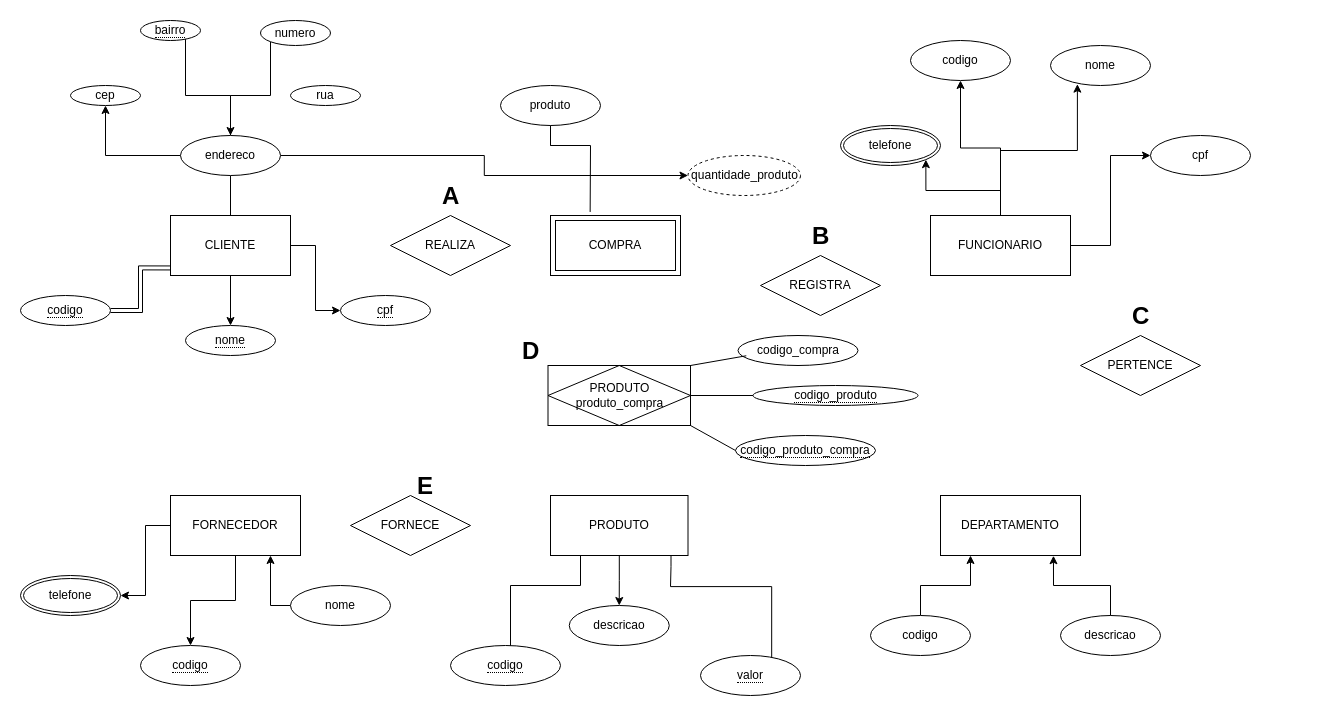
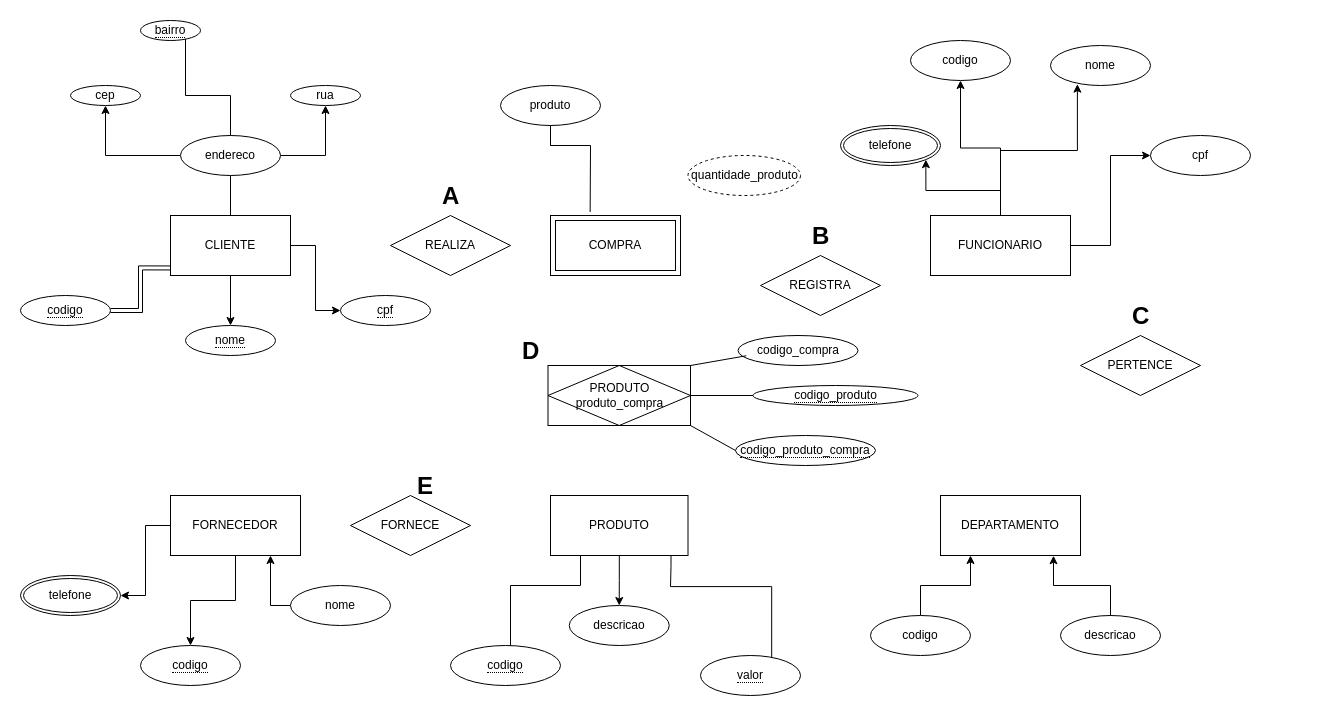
  <mxCell id="0" />
  <mxCell id="1" parent="0" />
  <mxCell id="2" style="edgeStyle=orthogonalEdgeStyle;rounded=0;orthogonalLoop=1;jettySize=auto;html=1;entryX=0.5;entryY=0;entryDx=0;entryDy=0;" edge="1" parent="1" source="4" target="34"><mxGeometry relative="1" as="geometry" /></mxCell>
  <mxCell id="3" style="edgeStyle=orthogonalEdgeStyle;rounded=0;orthogonalLoop=1;jettySize=auto;html=1;entryX=0;entryY=0.5;entryDx=0;entryDy=0;" edge="1" parent="1" source="4" target="35"><mxGeometry relative="1" as="geometry" /></mxCell>
  <mxCell id="4" value="CLIENTE" style="rounded=0;whiteSpace=wrap;html=1;" vertex="1" parent="1"><mxGeometry x="170" y="215" width="120" height="60" as="geometry" /></mxCell>
  <mxCell id="5" value="COMPRA" style="shape=ext;margin=3;double=1;whiteSpace=wrap;html=1;align=center;" vertex="1" parent="1"><mxGeometry x="550" y="215" width="130" height="60" as="geometry" /></mxCell>
  <mxCell id="6" style="edgeStyle=orthogonalEdgeStyle;rounded=0;orthogonalLoop=1;jettySize=auto;html=1;entryX=0;entryY=0.5;entryDx=0;entryDy=0;" edge="1" parent="1" source="9" target="38"><mxGeometry relative="1" as="geometry" /></mxCell>
  <mxCell id="7" style="edgeStyle=orthogonalEdgeStyle;rounded=0;orthogonalLoop=1;jettySize=auto;html=1;entryX=1;entryY=1;entryDx=0;entryDy=0;" edge="1" parent="1" source="9" target="39"><mxGeometry relative="1" as="geometry" /></mxCell>
  <mxCell id="8" style="edgeStyle=orthogonalEdgeStyle;rounded=0;orthogonalLoop=1;jettySize=auto;html=1;entryX=0.5;entryY=1;entryDx=0;entryDy=0;" edge="1" parent="1" source="9" target="40"><mxGeometry relative="1" as="geometry" /></mxCell>
  <mxCell id="9" value="FUNCIONARIO" style="whiteSpace=wrap;html=1;align=center;" vertex="1" parent="1"><mxGeometry x="930" y="215" width="140" height="60" as="geometry" /></mxCell>
  <mxCell id="10" style="edgeStyle=orthogonalEdgeStyle;rounded=0;orthogonalLoop=1;jettySize=auto;html=1;" edge="1" parent="1" source="12" target="43"><mxGeometry relative="1" as="geometry" /></mxCell>
  <mxCell id="11" style="edgeStyle=orthogonalEdgeStyle;rounded=0;orthogonalLoop=1;jettySize=auto;html=1;entryX=1;entryY=0.5;entryDx=0;entryDy=0;" edge="1" parent="1" source="12" target="42"><mxGeometry relative="1" as="geometry" /></mxCell>
  <mxCell id="12" value="FORNECEDOR" style="whiteSpace=wrap;html=1;align=center;" vertex="1" parent="1"><mxGeometry x="170" y="495" width="130" height="60" as="geometry" /></mxCell>
  <mxCell id="13" style="edgeStyle=orthogonalEdgeStyle;rounded=0;orthogonalLoop=1;jettySize=auto;html=1;" edge="1" parent="1" source="16"><mxGeometry relative="1" as="geometry"><mxPoint x="510" y="655" as="targetPoint" /><Array as="points"><mxPoint x="580" y="585" /><mxPoint x="510" y="585" /></Array></mxGeometry></mxCell>
  <mxCell id="14" style="edgeStyle=orthogonalEdgeStyle;rounded=0;orthogonalLoop=1;jettySize=auto;html=1;exitX=0.804;exitY=0.981;exitDx=0;exitDy=0;exitPerimeter=0;" edge="1" parent="1"><mxGeometry relative="1" as="geometry"><mxPoint x="670.51" y="555" as="sourcePoint" /><mxPoint x="771.18" y="666.14" as="targetPoint" /><Array as="points"><mxPoint x="670.96" y="566.14" /><mxPoint x="669.96" y="586.14" /><mxPoint x="770.96" y="586.14" /></Array></mxGeometry></mxCell>
  <mxCell id="15" style="edgeStyle=orthogonalEdgeStyle;rounded=0;orthogonalLoop=1;jettySize=auto;html=1;" edge="1" parent="1" source="16" target="48"><mxGeometry relative="1" as="geometry" /></mxCell>
  <mxCell id="16" value="PRODUTO" style="whiteSpace=wrap;html=1;align=center;" vertex="1" parent="1"><mxGeometry x="550" y="495" width="137.5" height="60" as="geometry" /></mxCell>
  <mxCell id="17" value="DEPARTAMENTO" style="whiteSpace=wrap;html=1;align=center;" vertex="1" parent="1"><mxGeometry x="940" y="495" width="140" height="60" as="geometry" /></mxCell>
  <mxCell id="18" value="" style="endArrow=none;html=1;rounded=0;" edge="1" parent="1" source="4"><mxGeometry relative="1" as="geometry"><mxPoint y="55" as="sourcePoint" x="230" /><mxPoint y="175" as="targetPoint" x="230" /></mxGeometry></mxCell>
  <mxCell id="19" style="edgeStyle=orthogonalEdgeStyle;rounded=0;orthogonalLoop=1;jettySize=auto;html=1;entryX=0.5;entryY=1;entryDx=0;entryDy=0;" edge="1" parent="1" source="22" target="28"><mxGeometry relative="1" as="geometry"><Array as="points"><mxPoint y="95" x="230" /><mxPoint x="185" y="95" /><mxPoint x="185" y="35" /></Array></mxGeometry></mxCell>
- <mxCell id="20" style="edgeStyle=orthogonalEdgeStyle;rounded=0;orthogonalLoop=1;jettySize=auto;html=1;" edge="1" parent="1" source="22" target="23"><mxGeometry relative="1" as="geometry" /></mxCell>
+ <mxCell id="20" style="edgeStyle=orthogonalEdgeStyle;rounded=0;orthogonalLoop=1;jettySize=auto;html=1;" edge="1" parent="1" source="22" target="31"><mxGeometry relative="1" as="geometry" /></mxCell>
  <mxCell id="21" style="edgeStyle=orthogonalEdgeStyle;rounded=0;orthogonalLoop=1;jettySize=auto;html=1;" edge="1" parent="1" source="22" target="27"><mxGeometry relative="1" as="geometry" /></mxCell>
  <mxCell id="22" value="endereco" style="ellipse;whiteSpace=wrap;html=1;align=center;" vertex="1" parent="1"><mxGeometry x="180" y="135" width="100" height="40" as="geometry" /></mxCell>
  <mxCell id="23" value="quantidade_produto" style="ellipse;whiteSpace=wrap;html=1;align=center;dashed=1;" vertex="1" parent="1"><mxGeometry x="687.5" y="155" width="112.5" height="40" as="geometry" /></mxCell>
  <mxCell id="24" value="" style="endArrow=none;html=1;rounded=0;entryX=0.305;entryY=-0.059;entryDx=0;entryDy=0;entryPerimeter=0;" edge="1" parent="1" target="5"><mxGeometry relative="1" as="geometry"><mxPoint x="590" y="145" as="sourcePoint" /><mxPoint x="590" y="205" as="targetPoint" /></mxGeometry></mxCell>
  <mxCell id="25" value="" style="endArrow=none;html=1;rounded=0;" edge="1" parent="1"><mxGeometry relative="1" as="geometry"><mxPoint x="550" y="145" as="sourcePoint" /><mxPoint x="590" y="145" as="targetPoint" /><Array as="points"><mxPoint x="550" y="105" /><mxPoint x="550" y="145" /></Array></mxGeometry></mxCell>
  <mxCell id="26" value="produto" style="ellipse;whiteSpace=wrap;html=1;align=center;" vertex="1" parent="1"><mxGeometry x="500" y="85" width="100" height="40" as="geometry" /></mxCell>
  <mxCell id="27" value="cep" style="ellipse;whiteSpace=wrap;html=1;align=center;" vertex="1" parent="1"><mxGeometry x="70" y="85" width="70" height="20" as="geometry" /></mxCell>
  <mxCell id="28" value="&lt;span style=&quot;border-bottom: 1px dotted&quot;&gt;bairro&lt;/span&gt;" style="ellipse;whiteSpace=wrap;html=1;align=center;" vertex="1" parent="1"><mxGeometry x="140" y="20" width="60" height="20" as="geometry" /></mxCell>
- <mxCell id="29" style="edgeStyle=orthogonalEdgeStyle;rounded=0;orthogonalLoop=1;jettySize=auto;html=1;entryX=0.5;entryY=0;entryDx=0;entryDy=0;" edge="1" parent="1" source="30" target="22"><mxGeometry relative="1" as="geometry"><Array as="points"><mxPoint x="270" y="95" /><mxPoint y="95" x="230" /></Array></mxGeometry></mxCell>
- <mxCell id="30" value="numero" style="ellipse;whiteSpace=wrap;html=1;align=center;" vertex="1" parent="1"><mxGeometry x="260" y="20" width="70" height="25" as="geometry" /></mxCell>
  <mxCell id="31" value="rua" style="ellipse;whiteSpace=wrap;html=1;align=center;" vertex="1" parent="1"><mxGeometry x="290" y="85" width="70" height="20" as="geometry" /></mxCell>
  <mxCell id="32" style="edgeStyle=orthogonalEdgeStyle;rounded=0;orthogonalLoop=1;jettySize=auto;html=1;entryX=0.001;entryY=0.874;entryDx=0;entryDy=0;entryPerimeter=0;shape=link;" edge="1" parent="1" source="33" target="4"><mxGeometry relative="1" as="geometry"><mxPoint x="140" y="285" as="targetPoint" /></mxGeometry></mxCell>
  <mxCell id="33" value="&lt;span style=&quot;border-bottom: 1px dotted&quot;&gt;codigo&lt;/span&gt;" style="ellipse;whiteSpace=wrap;html=1;align=center;" vertex="1" parent="1"><mxGeometry x="20" y="295" width="90" height="30" as="geometry" /></mxCell>
  <mxCell id="34" value="&lt;span style=&quot;border-bottom: 1px dotted&quot;&gt;nome&lt;/span&gt;" style="ellipse;whiteSpace=wrap;html=1;align=center;" vertex="1" parent="1"><mxGeometry x="185" y="325" width="90" height="30" as="geometry" /></mxCell>
  <mxCell id="35" value="&lt;span style=&quot;border-bottom: 1px dotted&quot;&gt;cpf&lt;/span&gt;" style="ellipse;whiteSpace=wrap;html=1;align=center;" vertex="1" parent="1"><mxGeometry x="340" y="295" width="90" height="30" as="geometry" /></mxCell>
  <mxCell id="36" style="edgeStyle=orthogonalEdgeStyle;rounded=0;orthogonalLoop=1;jettySize=auto;html=1;exitX=0.5;exitY=1;exitDx=0;exitDy=0;" edge="1" parent="1" source="34" target="34"><mxGeometry relative="1" as="geometry" /></mxCell>
  <mxCell id="37" value="nome" style="ellipse;whiteSpace=wrap;html=1;align=center;" vertex="1" parent="1"><mxGeometry x="1050" y="45" width="100" height="40" as="geometry" /></mxCell>
  <mxCell id="38" value="cpf" style="ellipse;whiteSpace=wrap;html=1;align=center;" vertex="1" parent="1"><mxGeometry x="1150" y="135" width="100" height="40" as="geometry" /></mxCell>
  <mxCell id="39" value="telefone" style="ellipse;shape=doubleEllipse;margin=3;whiteSpace=wrap;html=1;align=center;" vertex="1" parent="1"><mxGeometry x="840" y="125" width="100" height="40" as="geometry" /></mxCell>
  <mxCell id="40" value="codigo" style="ellipse;whiteSpace=wrap;html=1;align=center;" vertex="1" parent="1"><mxGeometry x="910" y="40" width="100" height="40" as="geometry" /></mxCell>
  <mxCell id="41" style="edgeStyle=orthogonalEdgeStyle;rounded=0;orthogonalLoop=1;jettySize=auto;html=1;entryX=0.269;entryY=0.966;entryDx=0;entryDy=0;entryPerimeter=0;" edge="1" parent="1" source="9" target="37"><mxGeometry relative="1" as="geometry" /></mxCell>
  <mxCell id="42" value="telefone" style="ellipse;shape=doubleEllipse;margin=3;whiteSpace=wrap;html=1;align=center;" vertex="1" parent="1"><mxGeometry x="20" y="575" width="100" height="40" as="geometry" /></mxCell>
  <mxCell id="43" value="&lt;span style=&quot;border-bottom: 1px dotted&quot;&gt;codigo&lt;/span&gt;" style="ellipse;whiteSpace=wrap;html=1;align=center;" vertex="1" parent="1"><mxGeometry x="140" y="645" width="100" height="40" as="geometry" /></mxCell>
  <mxCell id="44" style="edgeStyle=orthogonalEdgeStyle;rounded=0;orthogonalLoop=1;jettySize=auto;html=1;" edge="1" parent="1" source="45" target="12"><mxGeometry relative="1" as="geometry"><mxPoint x="270" y="575" as="targetPoint" /><Array as="points"><mxPoint x="270" y="605" /></Array></mxGeometry></mxCell>
  <mxCell id="45" value="nome" style="ellipse;whiteSpace=wrap;html=1;align=center;" vertex="1" parent="1"><mxGeometry x="290" y="585" width="100" height="40" as="geometry" /></mxCell>
  <mxCell id="46" value="&lt;span style=&quot;border-bottom: 1px dotted&quot;&gt;codigo&lt;/span&gt;" style="ellipse;whiteSpace=wrap;html=1;align=center;" vertex="1" parent="1"><mxGeometry x="450" y="645" width="110" height="40" as="geometry" /></mxCell>
  <mxCell id="47" value="&lt;span style=&quot;border-bottom: 1px dotted&quot;&gt;valor&lt;/span&gt;" style="ellipse;whiteSpace=wrap;html=1;align=center;" vertex="1" parent="1"><mxGeometry x="700" y="655" width="100" height="40" as="geometry" /></mxCell>
  <mxCell id="48" value="descricao" style="ellipse;whiteSpace=wrap;html=1;align=center;" vertex="1" parent="1"><mxGeometry x="568.75" y="605" width="100" height="40" as="geometry" /></mxCell>
  <mxCell id="49" style="edgeStyle=orthogonalEdgeStyle;rounded=0;orthogonalLoop=1;jettySize=auto;html=1;" edge="1" parent="1" source="50" target="17"><mxGeometry relative="1" as="geometry"><Array as="points"><mxPoint x="920" y="585" /><mxPoint x="970" y="585" /></Array></mxGeometry></mxCell>
  <mxCell id="50" value="codigo" style="ellipse;whiteSpace=wrap;html=1;align=center;" vertex="1" parent="1"><mxGeometry x="870" y="615" width="100" height="40" as="geometry" /></mxCell>
  <mxCell id="51" value="descricao" style="ellipse;whiteSpace=wrap;html=1;align=center;" vertex="1" parent="1"><mxGeometry x="1060" y="615" width="100" height="40" as="geometry" /></mxCell>
  <mxCell id="52" style="edgeStyle=orthogonalEdgeStyle;rounded=0;orthogonalLoop=1;jettySize=auto;html=1;entryX=0.807;entryY=1.004;entryDx=0;entryDy=0;entryPerimeter=0;" edge="1" parent="1" source="51" target="17"><mxGeometry relative="1" as="geometry" /></mxCell>
  <mxCell id="53" value="REGISTRA" style="shape=rhombus;perimeter=rhombusPerimeter;whiteSpace=wrap;html=1;align=center;" vertex="1" parent="1"><mxGeometry x="760" y="255" width="120" height="60" as="geometry" /></mxCell>
  <mxCell id="54" value="PERTENCE" style="shape=rhombus;perimeter=rhombusPerimeter;whiteSpace=wrap;html=1;align=center;" vertex="1" parent="1"><mxGeometry x="1080" y="335" width="120" height="60" as="geometry" /></mxCell>
  <mxCell id="55" value="PRODUTO&lt;div&gt;produto_compra&lt;/div&gt;" style="shape=associativeEntity;whiteSpace=wrap;html=1;align=center;" vertex="1" parent="1"><mxGeometry x="547.5" y="365" width="142.5" height="60" as="geometry" /></mxCell>
  <mxCell id="56" value="FORNECE" style="shape=rhombus;perimeter=rhombusPerimeter;whiteSpace=wrap;html=1;align=center;" vertex="1" parent="1"><mxGeometry x="350" y="495" width="120" height="60" as="geometry" /></mxCell>
  <mxCell id="57" value="REALIZA" style="shape=rhombus;perimeter=rhombusPerimeter;whiteSpace=wrap;html=1;align=center;" vertex="1" parent="1"><mxGeometry x="390" y="215" width="120" height="60" as="geometry" /></mxCell>
  <mxCell id="58" value="&lt;h1 style=&quot;margin-top: 0px;&quot;&gt;A&lt;/h1&gt;" style="text;html=1;whiteSpace=wrap;overflow=hidden;rounded=0;" vertex="1" parent="1"><mxGeometry x="440" y="175" width="180" height="120" as="geometry" /></mxCell>
  <mxCell id="59" value="&lt;h1 style=&quot;margin-top: 0px;&quot;&gt;B&lt;/h1&gt;" style="text;html=1;whiteSpace=wrap;overflow=hidden;rounded=0;" vertex="1" parent="1"><mxGeometry x="810" y="215" width="180" height="120" as="geometry" /></mxCell>
  <mxCell id="60" value="&lt;h1 style=&quot;margin-top: 0px;&quot;&gt;C&lt;/h1&gt;" style="text;html=1;whiteSpace=wrap;overflow=hidden;rounded=0;" vertex="1" parent="1"><mxGeometry x="1130" y="295" width="180" height="120" as="geometry" /></mxCell>
  <mxCell id="61" value="&lt;h1 style=&quot;margin-top: 0px;&quot;&gt;E&lt;/h1&gt;" style="text;html=1;whiteSpace=wrap;overflow=hidden;rounded=0;" vertex="1" parent="1"><mxGeometry x="415" y="465" width="180" height="120" as="geometry" /></mxCell>
  <mxCell id="62" value="&lt;h1 style=&quot;margin-top: 0px;&quot;&gt;D&lt;/h1&gt;" style="text;html=1;whiteSpace=wrap;overflow=hidden;rounded=0;" vertex="1" parent="1"><mxGeometry x="520" y="330" width="40" height="50" as="geometry" /></mxCell>
  <mxCell id="63" value="codigo_compra" style="ellipse;whiteSpace=wrap;html=1;align=center;" vertex="1" parent="1"><mxGeometry x="737.5" y="335" width="120" height="30" as="geometry" /></mxCell>
  <mxCell id="64" value="&lt;span style=&quot;border-bottom: 1px dotted&quot;&gt;codigo_produto&lt;/span&gt;" style="ellipse;whiteSpace=wrap;html=1;align=center;" vertex="1" parent="1"><mxGeometry x="752.5" y="385" width="165" height="20" as="geometry" /></mxCell>
  <mxCell id="65" value="&lt;span style=&quot;border-bottom: 1px dotted&quot;&gt;codigo_produto_compra&lt;/span&gt;" style="ellipse;whiteSpace=wrap;html=1;align=center;" vertex="1" parent="1"><mxGeometry x="735" y="435" width="140" height="30" as="geometry" /></mxCell>
  <mxCell id="66" value="" style="endArrow=none;html=1;rounded=0;exitX=1;exitY=1;exitDx=0;exitDy=0;entryX=0;entryY=0.5;entryDx=0;entryDy=0;" edge="1" parent="1" source="55" target="65"><mxGeometry relative="1" as="geometry"><mxPoint x="630" y="465" as="sourcePoint" /><mxPoint x="730" y="445" as="targetPoint" /></mxGeometry></mxCell>
  <mxCell id="67" value="" style="endArrow=none;html=1;rounded=0;exitX=1;exitY=0.5;exitDx=0;exitDy=0;entryX=0;entryY=0.5;entryDx=0;entryDy=0;" edge="1" parent="1" source="55" target="64"><mxGeometry relative="1" as="geometry"><mxPoint x="630" y="465" as="sourcePoint" /><mxPoint x="790" y="465" as="targetPoint" /></mxGeometry></mxCell>
  <mxCell id="68" value="" style="endArrow=none;html=1;rounded=0;exitX=1;exitY=0;exitDx=0;exitDy=0;entryX=0.069;entryY=0.676;entryDx=0;entryDy=0;entryPerimeter=0;" edge="1" parent="1" source="55" target="63"><mxGeometry relative="1" as="geometry"><mxPoint x="630" y="465" as="sourcePoint" /><mxPoint x="790" y="465" as="targetPoint" /></mxGeometry></mxCell>
